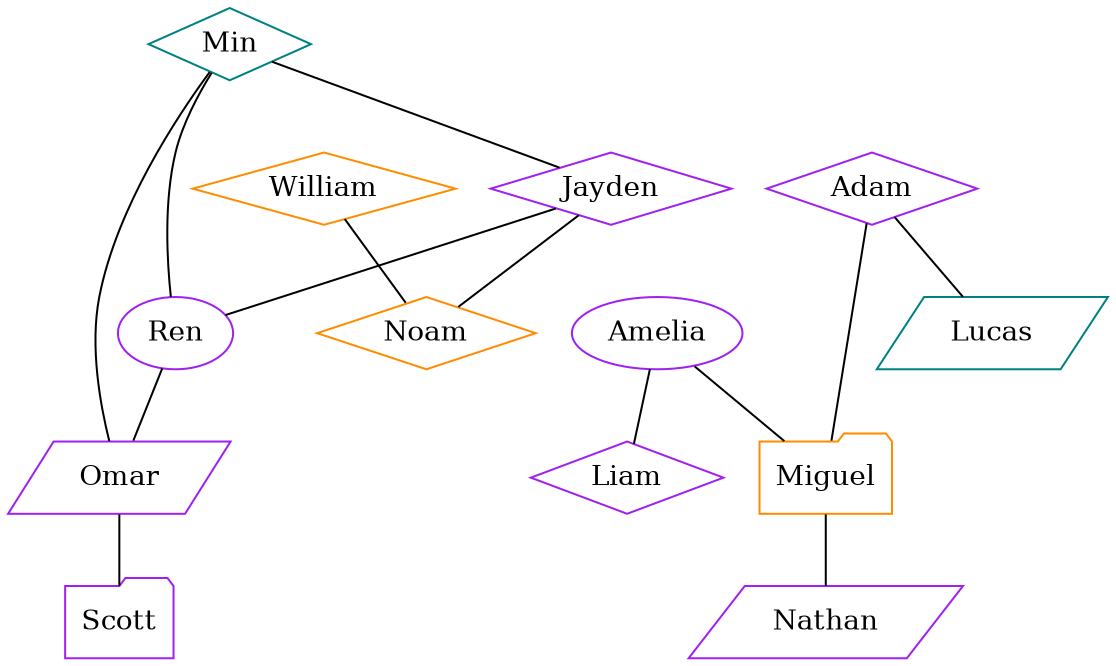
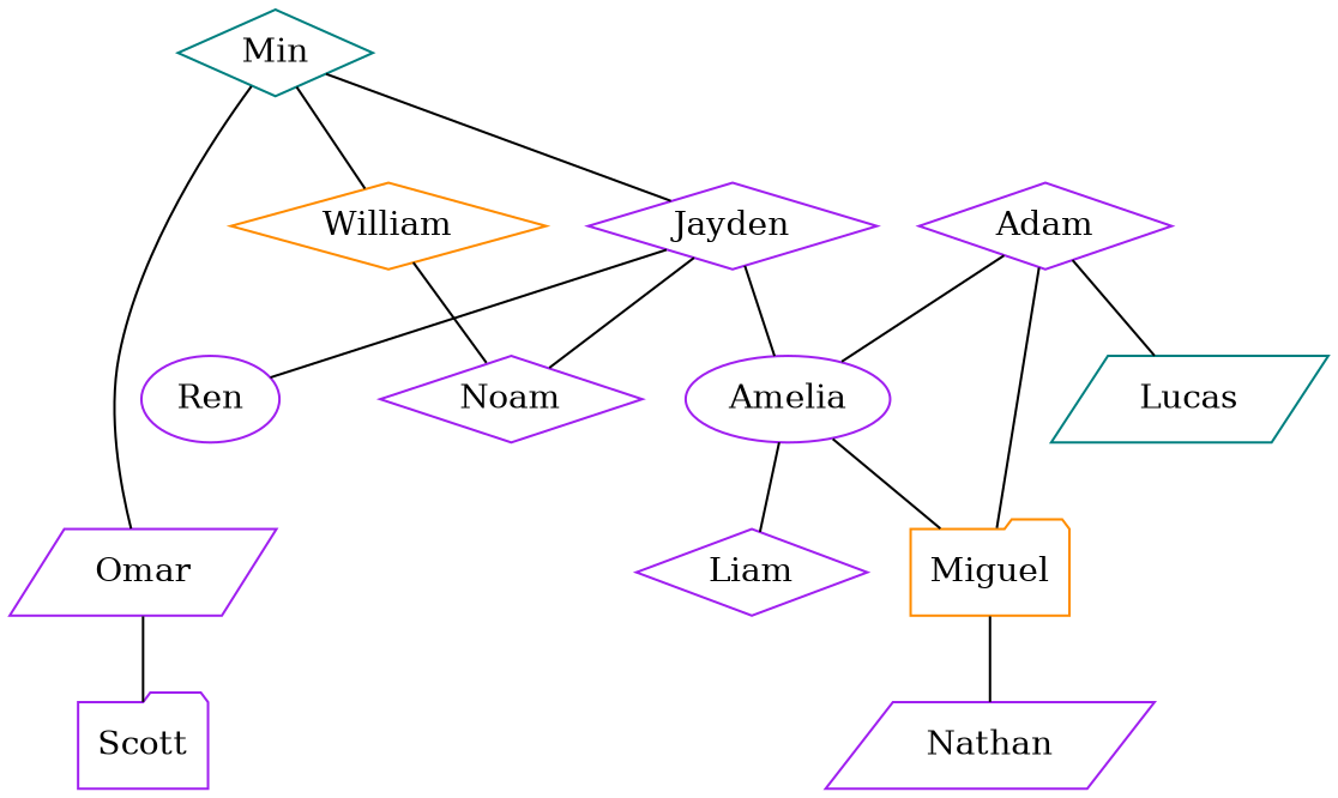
  strict graph {
    node [color=purple shape=diamond]
    Min [color=teal]
    William [color=darkorange]
    Jayden
    Omar [shape=parallelogram]
-   Noam [color=darkorange]
+   Noam
    Amelia [shape=ellipse]
    Ren [shape=ellipse]
    Scott [shape=folder]
    Miguel [color=darkorange shape=folder]
    Liam
    Nathan [shape=parallelogram]
    Adam
    Lucas [color=teal shape=parallelogram]
-   Min -- Ren
+   Min -- William
    Min -- Jayden
    Min -- Omar
    William -- Noam
    Jayden -- Noam
+   Jayden -- Amelia
    Jayden -- Ren
    Omar -- Scott
    Amelia -- Miguel
    Amelia -- Liam
-   Ren -- Omar
    Miguel -- Nathan
+   Adam -- Amelia
    Adam -- Miguel
    Adam -- Lucas
  }
